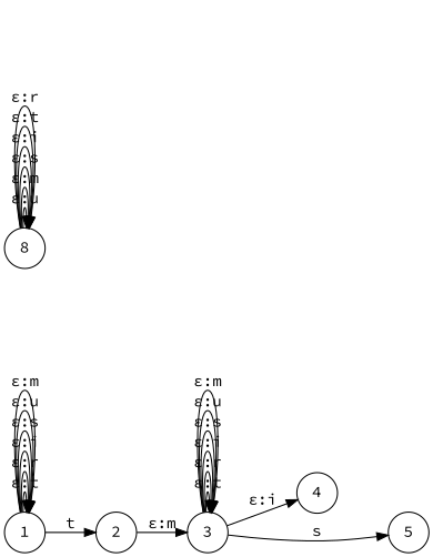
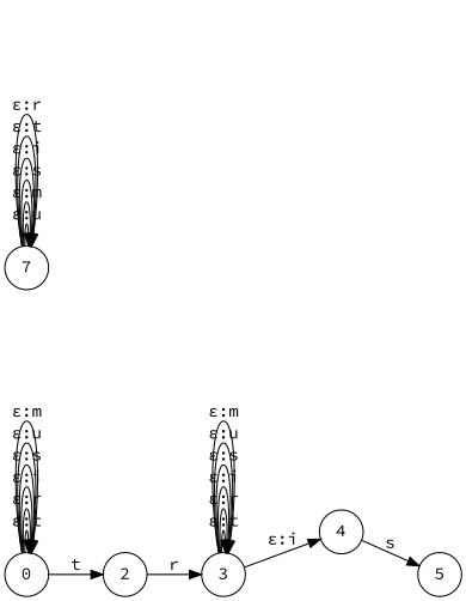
  digraph {
    fontname="Source Code Pro"
    rankdir=LR
    node [fontname="Source Code Pro" shape=circle]
    edge [fontname="Source Code Pro"]
-   n1 [label=1]
+   n1 [label=0]
    n2 [label=2]
    n3 [label=3]
    n4 [label=4]
    n5 [label=5]
-   n6 [label=8]
+   n6 [label=7]
    n1 -> n1 [label="ε:t"]
    n1 -> n1 [label="ε:r"]
    n1 -> n1 [label="ε:i"]
    n1 -> n1 [label="ε:s"]
    n1 -> n1 [label="ε:u"]
    n1 -> n1 [label="ε:m"]
    n1 -> n2 [label=t]
-   n2 -> n3 [label="ε:m"]
+   n2 -> n3 [label=r]
    n3 -> n3 [label="ε:t"]
    n3 -> n3 [label="ε:r"]
    n3 -> n3 [label="ε:i"]
    n3 -> n3 [label="ε:s"]
    n3 -> n3 [label="ε:u"]
    n3 -> n3 [label="ε:m"]
    n3 -> n4 [label="ε:i"]
-   n3 -> n5 [label=s]
+   n4 -> n5 [label=s]
    n6 -> n6 [label="ε:u"]
    n6 -> n6 [label="ε:m"]
    n6 -> n6 [label="ε:s"]
    n6 -> n6 [label="ε:i"]
    n6 -> n6 [label="ε:t"]
    n6 -> n6 [label="ε:r"]
  }
